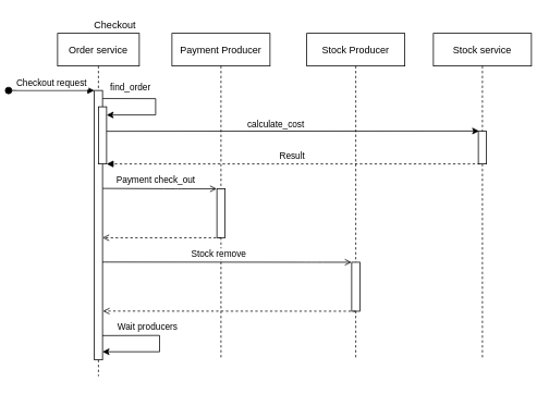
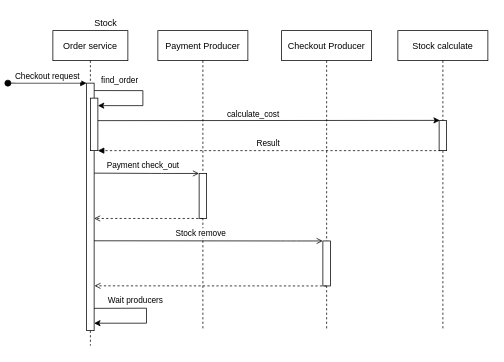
  <mxCell id="0" />
  <mxCell id="1" parent="0" />
  <mxCell id="2" value="Order service" style="shape=umlLifeline;perimeter=lifelinePerimeter;container=1;collapsible=0;recursiveResize=0;rounded=0;shadow=0;strokeWidth=1;" parent="1" vertex="1"><mxGeometry x="20" y="40" width="100" height="420" as="geometry" /></mxCell>
  <mxCell id="3" value="" style="points=[];perimeter=orthogonalPerimeter;rounded=0;shadow=0;strokeWidth=1;" parent="2" vertex="1"><mxGeometry x="45" y="70" width="10" height="330" as="geometry" /></mxCell>
  <mxCell id="4" value="Checkout request" style="verticalAlign=bottom;startArrow=oval;endArrow=block;startSize=8;shadow=0;strokeWidth=1;" parent="2" target="3" edge="1"><mxGeometry relative="1" as="geometry"><mxPoint x="-60" y="70" as="sourcePoint" /></mxGeometry></mxCell>
  <mxCell id="5" value="" style="points=[];perimeter=orthogonalPerimeter;rounded=0;shadow=0;strokeWidth=1;" parent="2" vertex="1"><mxGeometry x="50" y="90" width="10" height="70" as="geometry" /></mxCell>
  <mxCell id="6" value="&lt;div&gt;find_order&lt;/div&gt;" style="endArrow=classic;html=1;rounded=0;exitX=1.015;exitY=0.03;exitDx=0;exitDy=0;exitPerimeter=0;" parent="2" source="3" edge="1"><mxGeometry x="-0.529" y="14" width="50" height="50" relative="1" as="geometry"><mxPoint x="70" y="80" as="sourcePoint" /><mxPoint x="60" y="100" as="targetPoint" /><Array as="points"><mxPoint x="120" y="80" /><mxPoint x="120" y="100" /></Array><mxPoint as="offset" /></mxGeometry></mxCell>
  <mxCell id="7" value="Wait producers" style="endArrow=classic;html=1;rounded=0;entryX=0.992;entryY=0.97;entryDx=0;entryDy=0;entryPerimeter=0;exitX=0.992;exitY=0.91;exitDx=0;exitDy=0;exitPerimeter=0;" parent="2" source="3" target="3" edge="1"><mxGeometry x="-0.31" y="10" width="50" height="50" relative="1" as="geometry"><mxPoint x="60" y="370" as="sourcePoint" /><mxPoint x="60" y="390" as="targetPoint" /><Array as="points"><mxPoint x="124.85" y="370.1" /><mxPoint x="124.85" y="390.1" /></Array><mxPoint as="offset" /></mxGeometry></mxCell>
- <mxCell id="8" value="Stock service" style="shape=umlLifeline;perimeter=lifelinePerimeter;container=1;collapsible=0;recursiveResize=0;rounded=0;shadow=0;strokeWidth=1;" parent="1" vertex="1"><mxGeometry x="480" y="40" width="120" height="400" as="geometry" /></mxCell>
- <mxCell id="9" value="Checkout" style="text;html=1;align=center;verticalAlign=middle;resizable=0;points=[];autosize=1;strokeColor=none;fillColor=none;" parent="1" vertex="1"><mxGeometry x="55" y="20" width="70" height="20" as="geometry" /></mxCell>
+ <mxCell id="8" value="Stock calculate" style="shape=umlLifeline;perimeter=lifelinePerimeter;container=1;collapsible=0;recursiveResize=0;rounded=0;shadow=0;strokeWidth=1;" parent="1" vertex="1"><mxGeometry x="480" y="40" width="120" height="400" as="geometry" /></mxCell>
+ <mxCell id="9" value="Stock" style="text;html=1;align=center;verticalAlign=middle;resizable=0;points=[];autosize=1;strokeColor=none;fillColor=none;" parent="1" vertex="1"><mxGeometry x="55" y="20" width="70" height="20" as="geometry" /></mxCell>
  <mxCell id="10" value="&lt;div align=&quot;center&quot;&gt;Result&lt;/div&gt;" style="endArrow=block;html=1;entryX=1;entryY=1;entryDx=0;entryDy=0;entryPerimeter=0;align=center;endFill=1;exitX=0.2;exitY=1;exitDx=0;exitDy=0;exitPerimeter=0;dashed=1;" parent="1" source="11" edge="1"><mxGeometry x="0.006" y="-10" width="50" height="50" relative="1" as="geometry"><mxPoint x="407" y="200" as="sourcePoint" /><mxPoint x="80" y="200" as="targetPoint" /><mxPoint as="offset" /></mxGeometry></mxCell>
  <mxCell id="11" value="" style="points=[];perimeter=orthogonalPerimeter;rounded=0;shadow=0;strokeWidth=1;" parent="1" vertex="1"><mxGeometry x="535" y="160" width="10" height="40" as="geometry" /></mxCell>
  <mxCell id="12" value="calculate_cost" style="endArrow=classic;html=1;entryX=0.1;entryY=-0.008;entryDx=0;entryDy=0;entryPerimeter=0;" parent="1" target="11" edge="1"><mxGeometry x="-0.09" y="9" width="50" height="50" relative="1" as="geometry"><mxPoint x="80" y="160" as="sourcePoint" /><mxPoint x="530" y="160" as="targetPoint" /><mxPoint as="offset" /></mxGeometry></mxCell>
  <mxCell id="13" value="Payment Producer" style="shape=umlLifeline;perimeter=lifelinePerimeter;container=1;collapsible=0;recursiveResize=0;rounded=0;shadow=0;strokeWidth=1;" parent="1" vertex="1"><mxGeometry x="160" y="40" width="120" height="400" as="geometry" /></mxCell>
  <mxCell id="14" value="" style="points=[];perimeter=orthogonalPerimeter;rounded=0;shadow=0;strokeWidth=1;" parent="13" vertex="1"><mxGeometry x="55" y="190.44" width="10" height="60" as="geometry" /></mxCell>
- <mxCell id="15" value="Stock Producer" style="shape=umlLifeline;perimeter=lifelinePerimeter;container=1;collapsible=0;recursiveResize=0;rounded=0;shadow=0;strokeWidth=1;" parent="1" vertex="1"><mxGeometry x="325" y="40" width="120" height="400" as="geometry" /></mxCell>
+ <mxCell id="15" value="Checkout Producer" style="shape=umlLifeline;perimeter=lifelinePerimeter;container=1;collapsible=0;recursiveResize=0;rounded=0;shadow=0;strokeWidth=1;" parent="1" vertex="1"><mxGeometry x="325" y="40" width="120" height="400" as="geometry" /></mxCell>
  <mxCell id="16" value="" style="points=[];perimeter=orthogonalPerimeter;rounded=0;shadow=0;strokeWidth=1;" parent="15" vertex="1"><mxGeometry x="55" y="280.44" width="10" height="60" as="geometry" /></mxCell>
  <mxCell id="17" value="" style="endArrow=open;html=1;endFill=0;dashed=1;entryX=1.047;entryY=0.819;entryDx=0;entryDy=0;entryPerimeter=0;" parent="15" target="3" edge="1"><mxGeometry width="50" height="50" relative="1" as="geometry"><mxPoint x="60" y="340.44" as="sourcePoint" /><mxPoint x="-245" y="340" as="targetPoint" /></mxGeometry></mxCell>
  <mxCell id="18" value="Payment check_out" style="endArrow=open;html=1;entryX=-0.024;entryY=0;entryDx=0;entryDy=0;entryPerimeter=0;exitX=1.015;exitY=0.332;exitDx=0;exitDy=0;exitPerimeter=0;endFill=0;" parent="1" target="14" edge="1"><mxGeometry x="-0.071" y="10" width="50" height="50" relative="1" as="geometry"><mxPoint x="75.15" y="230" as="sourcePoint" /><mxPoint x="210" y="230.44" as="targetPoint" /><Array as="points"><mxPoint x="160" y="230.44" /><mxPoint x="170" y="230.44" /></Array><mxPoint as="offset" /></mxGeometry></mxCell>
  <mxCell id="19" value="" style="endArrow=open;html=1;endFill=0;dashed=1;" parent="1" edge="1"><mxGeometry width="50" height="50" relative="1" as="geometry"><mxPoint x="220" y="290.44" as="sourcePoint" /><mxPoint x="75" y="290.44" as="targetPoint" /></mxGeometry></mxCell>
  <mxCell id="20" value="Stock remove" style="endArrow=open;html=1;entryX=-0.024;entryY=0;entryDx=0;entryDy=0;entryPerimeter=0;endFill=0;exitX=0.992;exitY=0.637;exitDx=0;exitDy=0;exitPerimeter=0;" parent="1" source="3" target="16" edge="1"><mxGeometry x="-0.071" y="10" width="50" height="50" relative="1" as="geometry"><mxPoint x="90" y="320" as="sourcePoint" /><mxPoint x="375" y="320.44" as="targetPoint" /><Array as="points"><mxPoint x="325" y="320.44" /><mxPoint x="335" y="320.44" /></Array><mxPoint as="offset" /></mxGeometry></mxCell>
